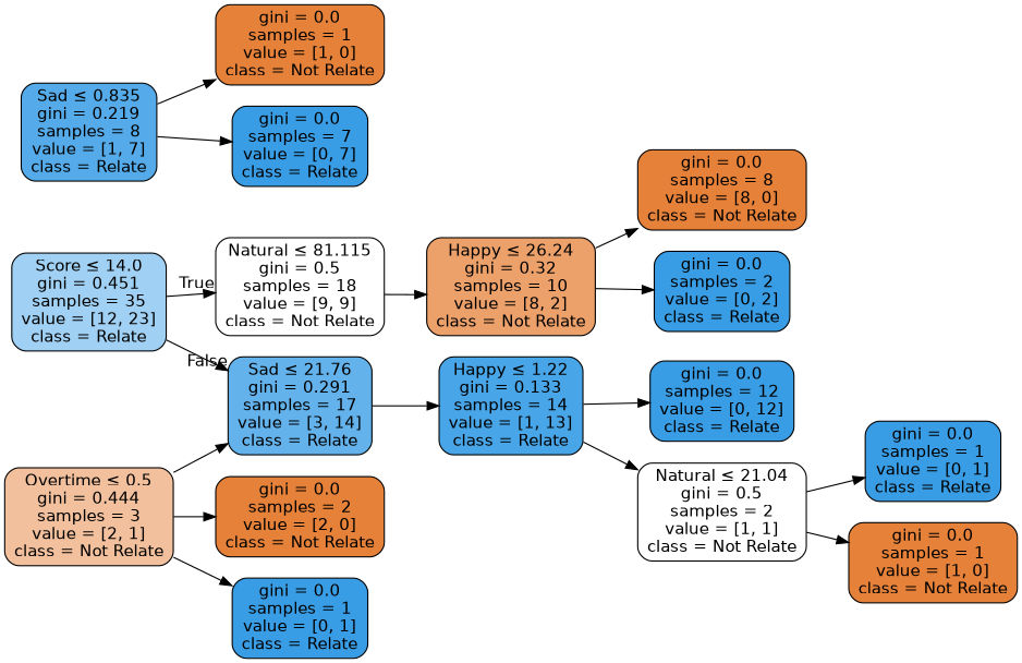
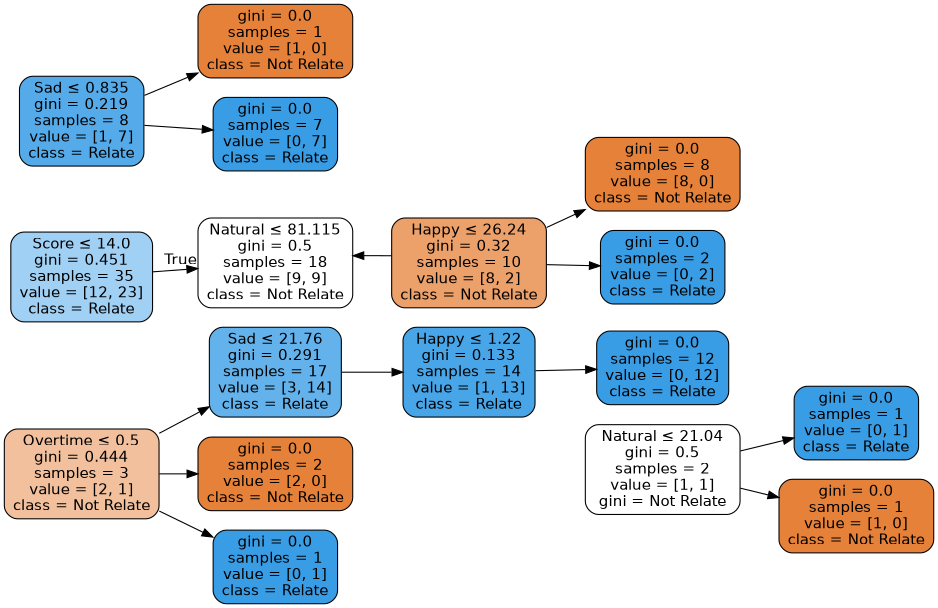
  digraph {
    rankdir=LR
    node [color=black fillcolor="#399de5" fontname=helvetica shape=box style="filled, rounded"]
    edge [fontname=helvetica]
    n1 [fillcolor="#a0d0f3" label=<Score &le; 14.0<br/>gini = 0.451<br/>samples = 35<br/>value = [12, 23]<br/>class = Relate>]
    n2 [fillcolor="#ffffff" label=<Natural &le; 81.115<br/>gini = 0.5<br/>samples = 18<br/>value = [9, 9]<br/>class = Not Relate>]
    n3 [fillcolor="#63b2eb" label=<Sad &le; 21.76<br/>gini = 0.291<br/>samples = 17<br/>value = [3, 14]<br/>class = Relate>]
    n4 [fillcolor="#eca06a" label=<Happy &le; 26.24<br/>gini = 0.32<br/>samples = 10<br/>value = [8, 2]<br/>class = Not Relate>]
    n5 [fillcolor="#48a5e7" label=<Happy &le; 1.22<br/>gini = 0.133<br/>samples = 14<br/>value = [1, 13]<br/>class = Relate>]
    n6 [fillcolor="#e58139" label=<gini = 0.0<br/>samples = 8<br/>value = [8, 0]<br/>class = Not Relate>]
    n7 [label=<gini = 0.0<br/>samples = 2<br/>value = [0, 2]<br/>class = Relate>]
    n8 [fillcolor="#55abe9" label=<Sad &le; 0.835<br/>gini = 0.219<br/>samples = 8<br/>value = [1, 7]<br/>class = Relate>]
    n9 [fillcolor="#e58139" label=<gini = 0.0<br/>samples = 1<br/>value = [1, 0]<br/>class = Not Relate>]
    n10 [label=<gini = 0.0<br/>samples = 7<br/>value = [0, 7]<br/>class = Relate>]
    n11 [fillcolor="#f2c09c" label=<Overtime &le; 0.5<br/>gini = 0.444<br/>samples = 3<br/>value = [2, 1]<br/>class = Not Relate>]
    n12 [fillcolor="#e58139" label=<gini = 0.0<br/>samples = 2<br/>value = [2, 0]<br/>class = Not Relate>]
    n13 [label=<gini = 0.0<br/>samples = 1<br/>value = [0, 1]<br/>class = Relate>]
    n14 [label=<gini = 0.0<br/>samples = 12<br/>value = [0, 12]<br/>class = Relate>]
-   n15 [fillcolor="#ffffff" label=<Natural &le; 21.04<br/>gini = 0.5<br/>samples = 2<br/>value = [1, 1]<br/>class = Not Relate>]
+   n15 [fillcolor="#ffffff" label=<Natural &le; 21.04<br/>gini = 0.5<br/>samples = 2<br/>value = [1, 1]<br/>gini = Not Relate>]
    n16 [label=<gini = 0.0<br/>samples = 1<br/>value = [0, 1]<br/>class = Relate>]
    n17 [fillcolor="#e58139" label=<gini = 0.0<br/>samples = 1<br/>value = [1, 0]<br/>class = Not Relate>]
    n1 -> n2 [headlabel=True labelangle=45 labeldistance=2.5]
-   n1 -> n3 [headlabel=False labelangle=-45 labeldistance=2.5]
-   n2 -> n4
+   n4 -> n2
    n3 -> n5
    n4 -> n6
    n4 -> n7
    n5 -> n14
-   n5 -> n15
    n8 -> n9
    n8 -> n10
    n11 -> n3
    n11 -> n12
    n11 -> n13
    n15 -> n16
    n15 -> n17
  }
